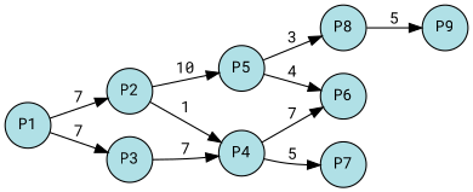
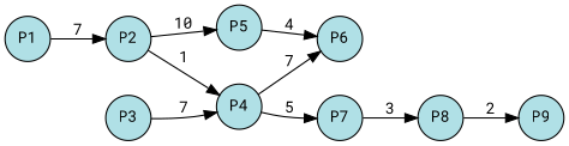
  digraph {
    fontname="Roboto Mono"
    rankdir=LR
    splines=true
    node [fillcolor=powderblue fixedsize=true fontcolor=black fontname="Roboto Mono" fontsize=12 margin=0 shape=circle style=filled]
    edge [fontcolor=black fontname="Roboto Mono" fontsize=12 margin=0]
    n1 [label=P1 width=0.5]
    n2 [label=P2 width=0.5]
    n3 [label=P3 width=0.5]
    n4 [label=P4 width=0.5]
    n5 [label=P5 width=0.5]
    n6 [label=P6 width=0.5]
    n7 [label=P7 width=0.5]
    n8 [label=P8 width=0.5]
    n9 [label=P9 width=0.5]
    subgraph sub_1 {
      rank=same
      n1
    }
    subgraph sub_2 {
      rank=same
      n2
      n3
    }
    subgraph sub_3 {
      rank=same
      n4
      n5
    }
    subgraph sub_4 {
      rank=same
      n6
      n7
    }
    subgraph sub_5 {
      rank=same
      n8
    }
    subgraph sub_6 {
      rank=same
      n9
    }
    n1 -> n2 [label=7]
-   n1 -> n3 [label=7]
    n2 -> n4 [label=1]
    n2 -> n5 [label=10]
    n3 -> n4 [label=7]
    n4 -> n6 [label=7]
    n4 -> n7 [label=5]
    n5 -> n6 [label=4]
-   n5 -> n8 [label=3]
-   n8 -> n9 [label=5]
+   n7 -> n8 [label=3]
+   n8 -> n9 [label=2]
  }
